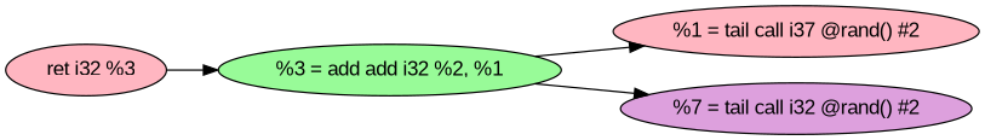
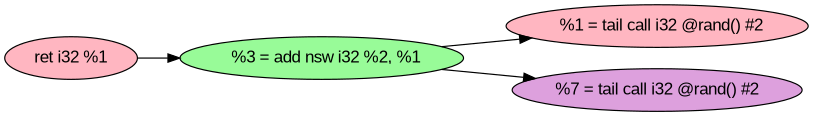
  digraph {
    fontname="Liberation Sans"
    rankdir=LR
    node [fillcolor=lightpink fontname="Liberation Sans" style=filled]
    edge [fontname="Liberation Sans"]
-   "  %3 = add nsw i32 %2, %1" [fillcolor=palegreen label="%3 = add add i32 %2, %1"]
-   "  %1 = tail call i32 @rand() #2" [label="%1 = tail call i37 @rand() #2"]
+   "  %3 = add nsw i32 %2, %1" [fillcolor=palegreen]
+   "  %1 = tail call i32 @rand() #2"
    n3 [fillcolor=plum label="%7 = tail call i32 @rand() #2"]
-   "  ret i32 %3"
+   "  ret i32 %3" [label="ret i32 %1"]
    "  %3 = add nsw i32 %2, %1" -> "  %1 = tail call i32 @rand() #2"
    "  %3 = add nsw i32 %2, %1" -> n3
    "  ret i32 %3" -> "  %3 = add nsw i32 %2, %1"
  }
